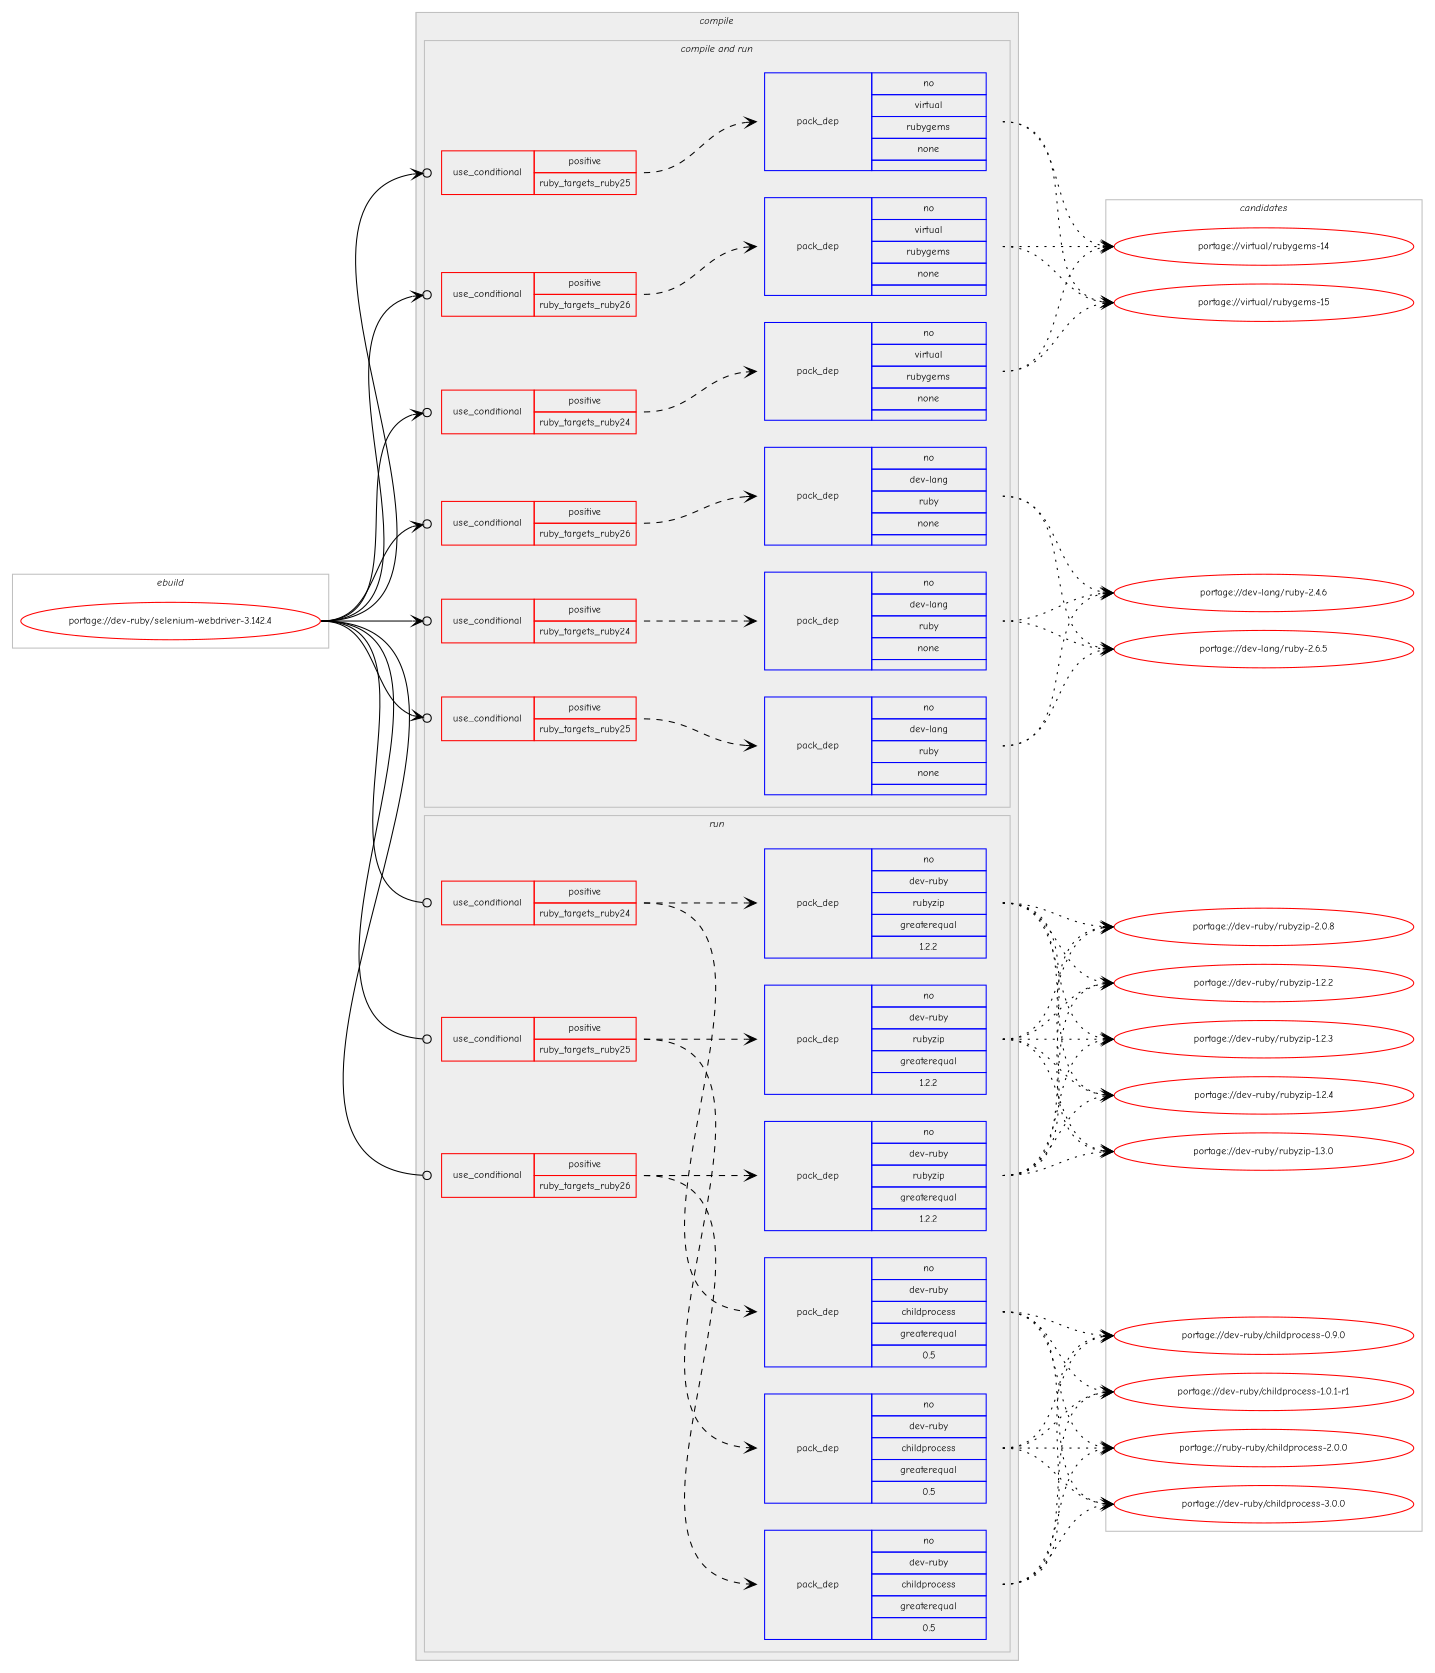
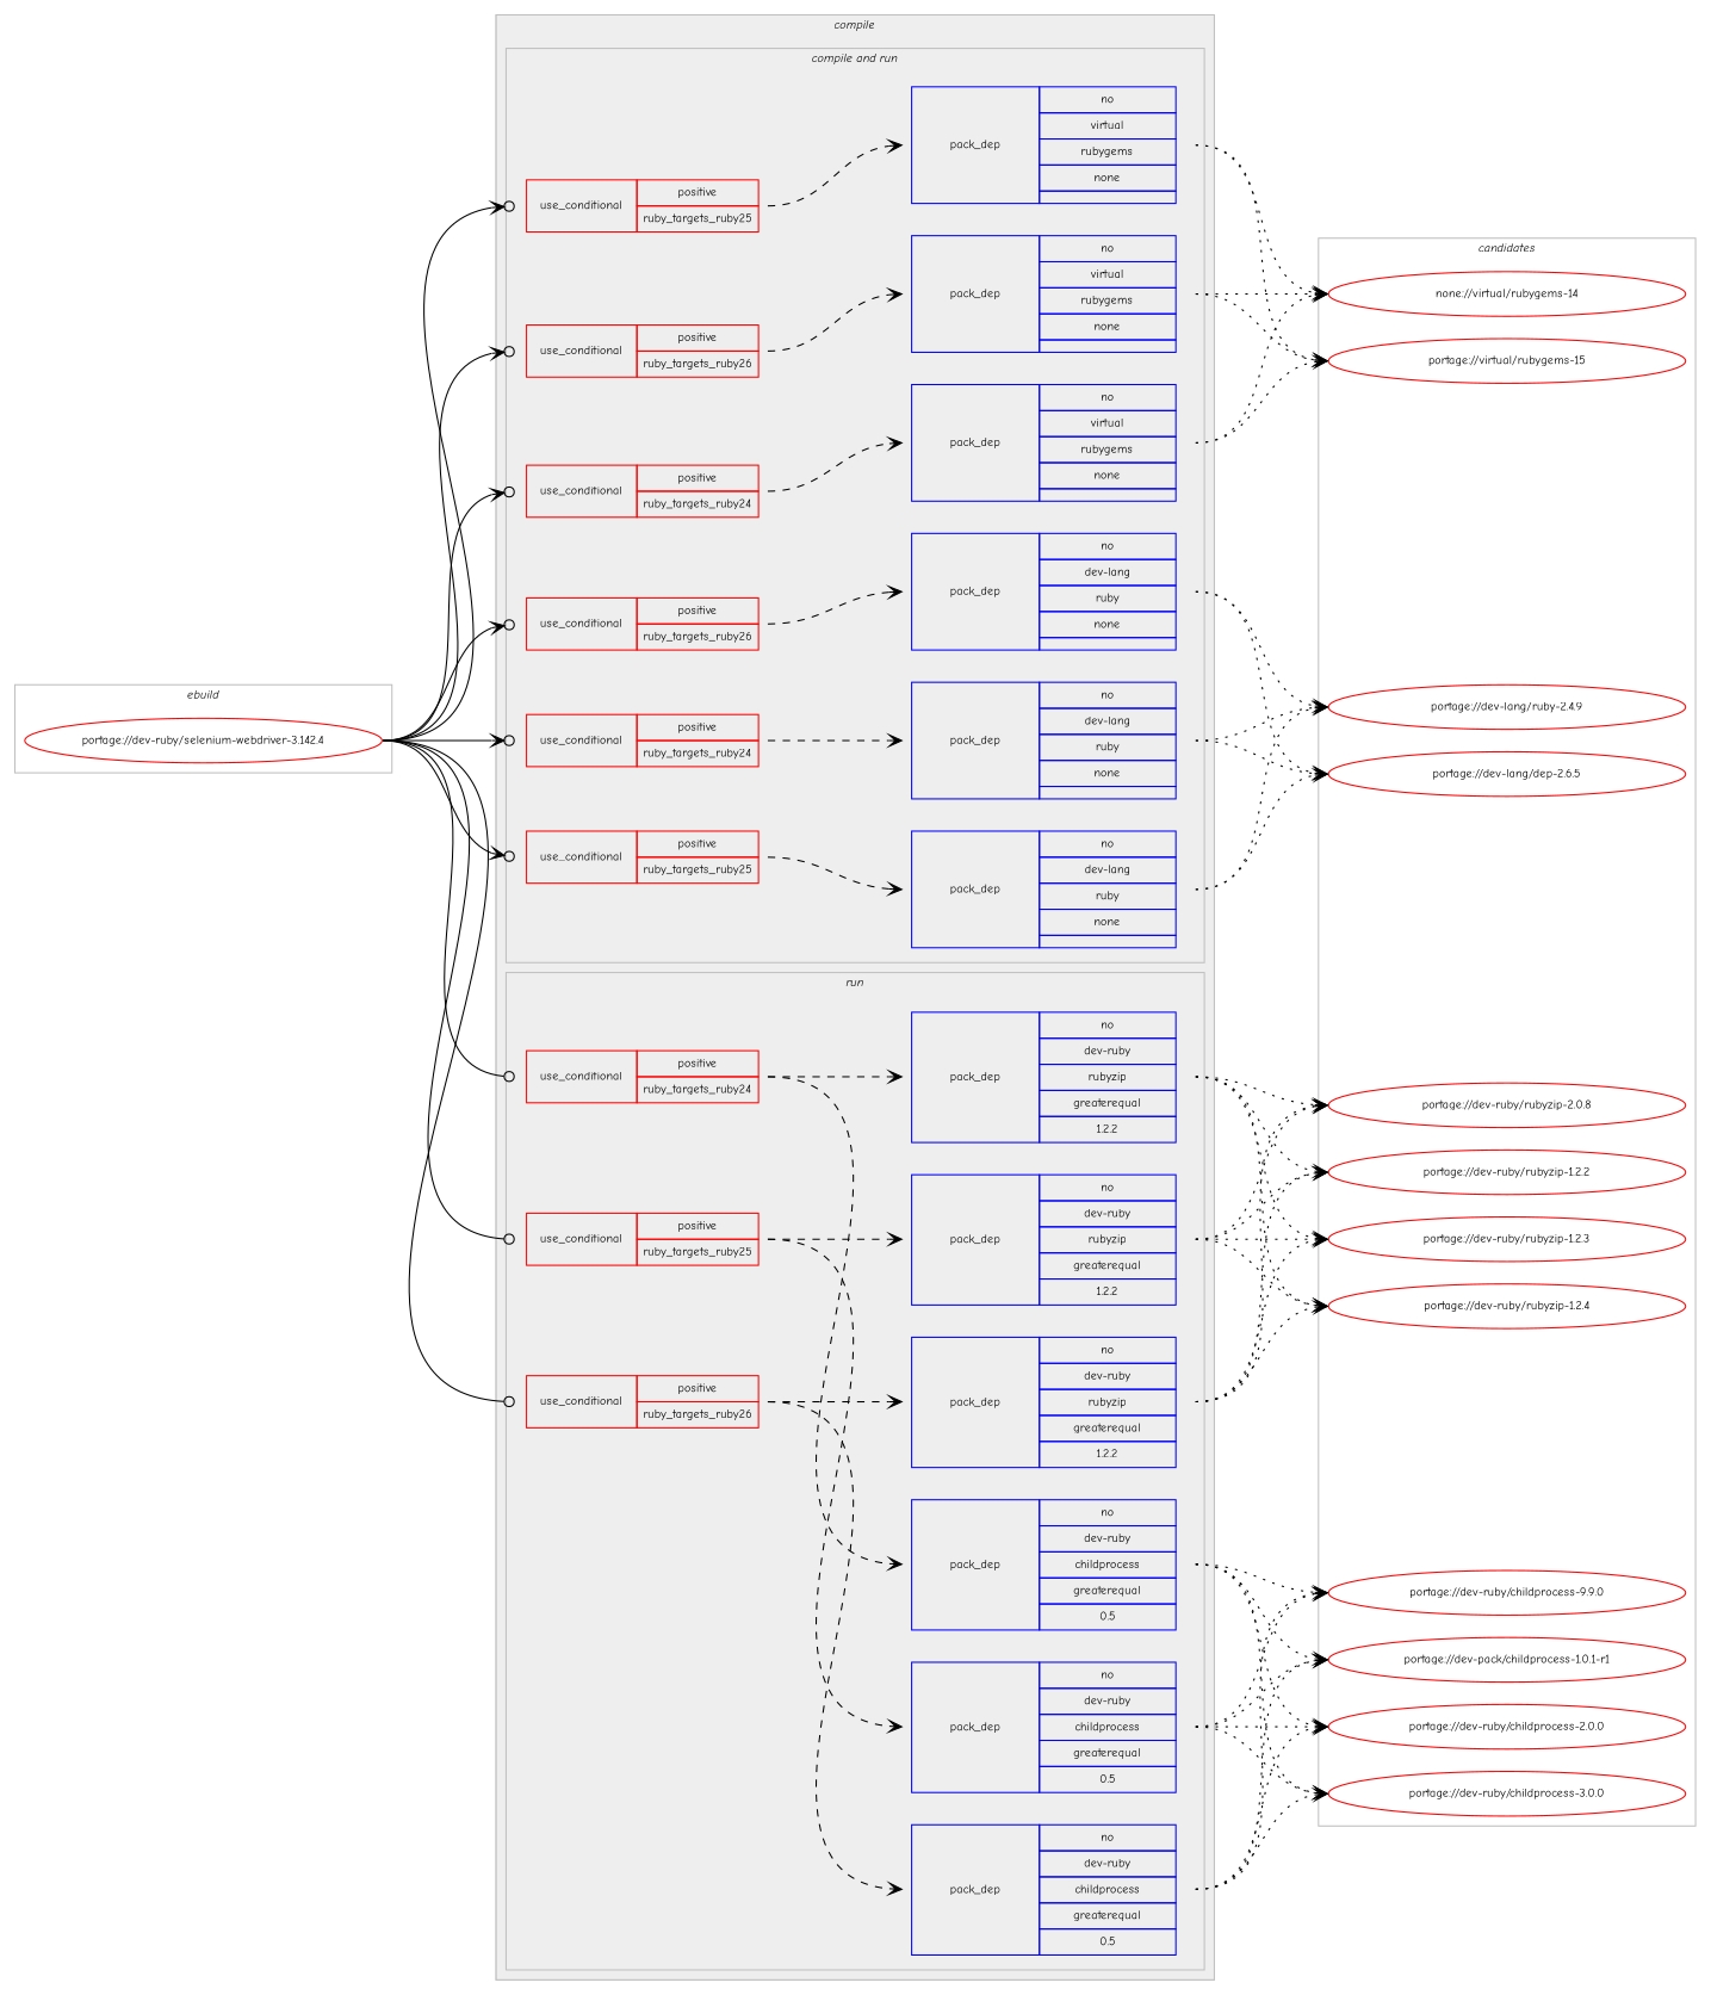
  digraph {
    compound=true
    concentrate=true
    fontname="Comic Neue"
    fontsize=10
    newrank=true
    rankdir=LR
    ranksep=1.5
    node [color=red fontname="Comic Neue" fontsize=10 shape=none]
    edge [arrowhead=vee fontname="Comic Neue" headport=w style=dotted tailport=e weight=100]
    n1 [label="portage://dev-ruby/selenium-webdriver-3.142.4" width=4 shape=""]
    n2 [color=blue label=<<TABLE BORDER="0" CELLBORDER="1" CELLSPACING="0" CELLPADDING="4" WIDTH="220"><TR><TD ROWSPAN="6" CELLPADDING="30">pack_dep</TD></TR><TR><TD WIDTH="110">no</TD></TR><TR><TD>dev-lang</TD></TR><TR><TD>ruby</TD></TR><TR><TD>none</TD></TR><TR><TD></TD></TR></TABLE>>]
    n3 [label=<<TABLE BORDER="0" CELLBORDER="1" CELLSPACING="0" CELLPADDING="4"><TR><TD ROWSPAN="3" CELLPADDING="10">use_conditional</TD></TR><TR><TD>positive</TD></TR><TR><TD>ruby_targets_ruby24</TD></TR></TABLE>>]
    n4 [color=blue label=<<TABLE BORDER="0" CELLBORDER="1" CELLSPACING="0" CELLPADDING="4" WIDTH="220"><TR><TD ROWSPAN="6" CELLPADDING="30">pack_dep</TD></TR><TR><TD WIDTH="110">no</TD></TR><TR><TD>virtual</TD></TR><TR><TD>rubygems</TD></TR><TR><TD>none</TD></TR><TR><TD></TD></TR></TABLE>>]
    n5 [label=<<TABLE BORDER="0" CELLBORDER="1" CELLSPACING="0" CELLPADDING="4"><TR><TD ROWSPAN="3" CELLPADDING="10">use_conditional</TD></TR><TR><TD>positive</TD></TR><TR><TD>ruby_targets_ruby24</TD></TR></TABLE>>]
    n6 [color=blue label=<<TABLE BORDER="0" CELLBORDER="1" CELLSPACING="0" CELLPADDING="4" WIDTH="220"><TR><TD ROWSPAN="6" CELLPADDING="30">pack_dep</TD></TR><TR><TD WIDTH="110">no</TD></TR><TR><TD>dev-lang</TD></TR><TR><TD>ruby</TD></TR><TR><TD>none</TD></TR><TR><TD></TD></TR></TABLE>>]
    n7 [label=<<TABLE BORDER="0" CELLBORDER="1" CELLSPACING="0" CELLPADDING="4"><TR><TD ROWSPAN="3" CELLPADDING="10">use_conditional</TD></TR><TR><TD>positive</TD></TR><TR><TD>ruby_targets_ruby25</TD></TR></TABLE>>]
    n8 [color=blue label=<<TABLE BORDER="0" CELLBORDER="1" CELLSPACING="0" CELLPADDING="4" WIDTH="220"><TR><TD ROWSPAN="6" CELLPADDING="30">pack_dep</TD></TR><TR><TD WIDTH="110">no</TD></TR><TR><TD>virtual</TD></TR><TR><TD>rubygems</TD></TR><TR><TD>none</TD></TR><TR><TD></TD></TR></TABLE>>]
    n9 [label=<<TABLE BORDER="0" CELLBORDER="1" CELLSPACING="0" CELLPADDING="4"><TR><TD ROWSPAN="3" CELLPADDING="10">use_conditional</TD></TR><TR><TD>positive</TD></TR><TR><TD>ruby_targets_ruby25</TD></TR></TABLE>>]
    n10 [color=blue label=<<TABLE BORDER="0" CELLBORDER="1" CELLSPACING="0" CELLPADDING="4" WIDTH="220"><TR><TD ROWSPAN="6" CELLPADDING="30">pack_dep</TD></TR><TR><TD WIDTH="110">no</TD></TR><TR><TD>dev-lang</TD></TR><TR><TD>ruby</TD></TR><TR><TD>none</TD></TR><TR><TD></TD></TR></TABLE>>]
    n11 [label=<<TABLE BORDER="0" CELLBORDER="1" CELLSPACING="0" CELLPADDING="4"><TR><TD ROWSPAN="3" CELLPADDING="10">use_conditional</TD></TR><TR><TD>positive</TD></TR><TR><TD>ruby_targets_ruby26</TD></TR></TABLE>>]
    n12 [color=blue label=<<TABLE BORDER="0" CELLBORDER="1" CELLSPACING="0" CELLPADDING="4" WIDTH="220"><TR><TD ROWSPAN="6" CELLPADDING="30">pack_dep</TD></TR><TR><TD WIDTH="110">no</TD></TR><TR><TD>virtual</TD></TR><TR><TD>rubygems</TD></TR><TR><TD>none</TD></TR><TR><TD></TD></TR></TABLE>>]
    n13 [label=<<TABLE BORDER="0" CELLBORDER="1" CELLSPACING="0" CELLPADDING="4"><TR><TD ROWSPAN="3" CELLPADDING="10">use_conditional</TD></TR><TR><TD>positive</TD></TR><TR><TD>ruby_targets_ruby26</TD></TR></TABLE>>]
    n14 [color=blue label=<<TABLE BORDER="0" CELLBORDER="1" CELLSPACING="0" CELLPADDING="4" WIDTH="220"><TR><TD ROWSPAN="6" CELLPADDING="30">pack_dep</TD></TR><TR><TD WIDTH="110">no</TD></TR><TR><TD>dev-ruby</TD></TR><TR><TD>childprocess</TD></TR><TR><TD>greaterequal</TD></TR><TR><TD>0.5</TD></TR></TABLE>>]
    n15 [color=blue label=<<TABLE BORDER="0" CELLBORDER="1" CELLSPACING="0" CELLPADDING="4" WIDTH="220"><TR><TD ROWSPAN="6" CELLPADDING="30">pack_dep</TD></TR><TR><TD WIDTH="110">no</TD></TR><TR><TD>dev-ruby</TD></TR><TR><TD>rubyzip</TD></TR><TR><TD>greaterequal</TD></TR><TR><TD>1.2.2</TD></TR></TABLE>>]
    n16 [label=<<TABLE BORDER="0" CELLBORDER="1" CELLSPACING="0" CELLPADDING="4"><TR><TD ROWSPAN="3" CELLPADDING="10">use_conditional</TD></TR><TR><TD>positive</TD></TR><TR><TD>ruby_targets_ruby24</TD></TR></TABLE>>]
    n17 [color=blue label=<<TABLE BORDER="0" CELLBORDER="1" CELLSPACING="0" CELLPADDING="4" WIDTH="220"><TR><TD ROWSPAN="6" CELLPADDING="30">pack_dep</TD></TR><TR><TD WIDTH="110">no</TD></TR><TR><TD>dev-ruby</TD></TR><TR><TD>childprocess</TD></TR><TR><TD>greaterequal</TD></TR><TR><TD>0.5</TD></TR></TABLE>>]
    n18 [color=blue label=<<TABLE BORDER="0" CELLBORDER="1" CELLSPACING="0" CELLPADDING="4" WIDTH="220"><TR><TD ROWSPAN="6" CELLPADDING="30">pack_dep</TD></TR><TR><TD WIDTH="110">no</TD></TR><TR><TD>dev-ruby</TD></TR><TR><TD>rubyzip</TD></TR><TR><TD>greaterequal</TD></TR><TR><TD>1.2.2</TD></TR></TABLE>>]
    n19 [label=<<TABLE BORDER="0" CELLBORDER="1" CELLSPACING="0" CELLPADDING="4"><TR><TD ROWSPAN="3" CELLPADDING="10">use_conditional</TD></TR><TR><TD>positive</TD></TR><TR><TD>ruby_targets_ruby25</TD></TR></TABLE>>]
    n20 [color=blue label=<<TABLE BORDER="0" CELLBORDER="1" CELLSPACING="0" CELLPADDING="4" WIDTH="220"><TR><TD ROWSPAN="6" CELLPADDING="30">pack_dep</TD></TR><TR><TD WIDTH="110">no</TD></TR><TR><TD>dev-ruby</TD></TR><TR><TD>childprocess</TD></TR><TR><TD>greaterequal</TD></TR><TR><TD>0.5</TD></TR></TABLE>>]
    n21 [color=blue label=<<TABLE BORDER="0" CELLBORDER="1" CELLSPACING="0" CELLPADDING="4" WIDTH="220"><TR><TD ROWSPAN="6" CELLPADDING="30">pack_dep</TD></TR><TR><TD WIDTH="110">no</TD></TR><TR><TD>dev-ruby</TD></TR><TR><TD>rubyzip</TD></TR><TR><TD>greaterequal</TD></TR><TR><TD>1.2.2</TD></TR></TABLE>>]
    n22 [label=<<TABLE BORDER="0" CELLBORDER="1" CELLSPACING="0" CELLPADDING="4"><TR><TD ROWSPAN="3" CELLPADDING="10">use_conditional</TD></TR><TR><TD>positive</TD></TR><TR><TD>ruby_targets_ruby26</TD></TR></TABLE>>]
-   n23 [label="portage://dev-lang/ruby-2.4.6" width=4 shape=""]
-   n24 [label="portage://dev-lang/ruby-2.6.5" width=4 shape=""]
-   n25 [label="portage://virtual/rubygems-14" width=4 shape=""]
+   n23 [label="portage://dev-lang/ruby-2.4.9" width=4 shape=""]
+   n24 [label="portage://dev-lang/dep-2.6.5" width=4 shape=""]
+   n25 [label="none://virtual/rubygems-14" width=4 shape=""]
    n26 [label="portage://virtual/rubygems-15" width=4 shape=""]
-   n27 [label="portage://dev-ruby/childprocess-0.9.0" width=4 shape=""]
-   n28 [label="portage://dev-ruby/childprocess-1.0.1-r1" width=4 shape=""]
-   n29 [label="portage://ruby-ruby/childprocess-2.0.0" width=4 shape=""]
+   n27 [label="portage://dev-ruby/childprocess-9.9.0" width=4 shape=""]
+   n28 [label="portage://dev-pack/childprocess-1.0.1-r1" width=4 shape=""]
+   n29 [label="portage://dev-ruby/childprocess-2.0.0" width=4 shape=""]
    n30 [label="portage://dev-ruby/childprocess-3.0.0" width=4 shape=""]
    n31 [label="portage://dev-ruby/rubyzip-1.2.2" width=4 shape=""]
    n32 [label="portage://dev-ruby/rubyzip-1.2.3" width=4 shape=""]
    n33 [label="portage://dev-ruby/rubyzip-1.2.4" width=4 shape=""]
-   n34 [label="portage://dev-ruby/rubyzip-1.3.0" width=4 shape=""]
    n35 [label="portage://dev-ruby/rubyzip-2.0.8" width=4 shape=""]
    subgraph cluster_1 {
      color=gray
      label=<<i>ebuild</i>>
      rank=same
      n1
    }
    subgraph cluster_2 {
      color=gray
      label=<<i>dependencies</i>>
      subgraph cluster_3 {
        color=gray
        fillcolor="#eeeeee"
        label=<<i>compile</i>>
        style=filled
      }
      subgraph cluster_4 {
        color=gray
        fillcolor="#eeeeee"
        label=<<i>compile and run</i>>
        style=filled
        subgraph sub_5 {
          color=gray
          fillcolor="#eeeeee"
          label=<<i>compile and run</i>>
          style=filled
          n3
          subgraph sub_6 {
            color=gray
            fillcolor="#eeeeee"
            label=<<i>compile and run</i>>
            style=filled
            n2
          }
        }
        subgraph sub_7 {
          color=gray
          fillcolor="#eeeeee"
          label=<<i>compile and run</i>>
          style=filled
          n5
          subgraph sub_8 {
            color=gray
            fillcolor="#eeeeee"
            label=<<i>compile and run</i>>
            style=filled
            n4
          }
        }
        subgraph sub_9 {
          color=gray
          fillcolor="#eeeeee"
          label=<<i>compile and run</i>>
          style=filled
          n7
          subgraph sub_10 {
            color=gray
            fillcolor="#eeeeee"
            label=<<i>compile and run</i>>
            style=filled
            n6
          }
        }
        subgraph sub_11 {
          color=gray
          fillcolor="#eeeeee"
          label=<<i>compile and run</i>>
          style=filled
          n9
          subgraph sub_12 {
            color=gray
            fillcolor="#eeeeee"
            label=<<i>compile and run</i>>
            style=filled
            n8
          }
        }
        subgraph sub_13 {
          color=gray
          fillcolor="#eeeeee"
          label=<<i>compile and run</i>>
          style=filled
          n11
          subgraph sub_14 {
            color=gray
            fillcolor="#eeeeee"
            label=<<i>compile and run</i>>
            style=filled
            n10
          }
        }
        subgraph sub_15 {
          color=gray
          fillcolor="#eeeeee"
          label=<<i>compile and run</i>>
          style=filled
          n13
          subgraph sub_16 {
            color=gray
            fillcolor="#eeeeee"
            label=<<i>compile and run</i>>
            style=filled
            n12
          }
        }
      }
      subgraph cluster_17 {
        color=gray
        fillcolor="#eeeeee"
        label=<<i>run</i>>
        style=filled
        subgraph sub_18 {
          color=gray
          fillcolor="#eeeeee"
          label=<<i>run</i>>
          style=filled
          n16
          subgraph sub_19 {
            color=gray
            fillcolor="#eeeeee"
            label=<<i>run</i>>
            style=filled
            n14
          }
          subgraph sub_20 {
            color=gray
            fillcolor="#eeeeee"
            label=<<i>run</i>>
            style=filled
            n15
          }
        }
        subgraph sub_21 {
          color=gray
          fillcolor="#eeeeee"
          label=<<i>run</i>>
          style=filled
          n19
          subgraph sub_22 {
            color=gray
            fillcolor="#eeeeee"
            label=<<i>run</i>>
            style=filled
            n17
          }
          subgraph sub_23 {
            color=gray
            fillcolor="#eeeeee"
            label=<<i>run</i>>
            style=filled
            n18
          }
        }
        subgraph sub_24 {
          color=gray
          fillcolor="#eeeeee"
          label=<<i>run</i>>
          style=filled
          n22
          subgraph sub_25 {
            color=gray
            fillcolor="#eeeeee"
            label=<<i>run</i>>
            style=filled
            n20
          }
          subgraph sub_26 {
            color=gray
            fillcolor="#eeeeee"
            label=<<i>run</i>>
            style=filled
            n21
          }
        }
      }
    }
    subgraph cluster_27 {
      color=gray
      label=<<i>candidates</i>>
      rank=same
      subgraph sub_28 {
        color=black
        label=<<i>candidates</i>>
        nodesep=1
        rank=same
        n23
        n24
      }
      subgraph sub_29 {
        color=black
        label=<<i>candidates</i>>
        nodesep=1
        rank=same
        n25
        n26
      }
      subgraph sub_30 {
        color=black
        label=<<i>candidates</i>>
        nodesep=1
        rank=same
        n23
        n24
      }
      subgraph sub_31 {
        color=black
        label=<<i>candidates</i>>
        nodesep=1
        rank=same
        n25
        n26
      }
      subgraph sub_32 {
        color=black
        label=<<i>candidates</i>>
        nodesep=1
        rank=same
        n23
        n24
      }
      subgraph sub_33 {
        color=black
        label=<<i>candidates</i>>
        nodesep=1
        rank=same
        n25
        n26
      }
      subgraph sub_34 {
        color=black
        label=<<i>candidates</i>>
        nodesep=1
        rank=same
        n27
        n28
        n29
        n30
      }
      subgraph sub_35 {
        color=black
        label=<<i>candidates</i>>
        nodesep=1
        rank=same
        n31
        n32
        n33
-       n34
        n35
      }
      subgraph sub_36 {
        color=black
        label=<<i>candidates</i>>
        nodesep=1
        rank=same
        n27
        n28
        n29
        n30
      }
      subgraph sub_37 {
        color=black
        label=<<i>candidates</i>>
        nodesep=1
        rank=same
        n31
        n32
        n33
-       n34
        n35
      }
      subgraph sub_38 {
        color=black
        label=<<i>candidates</i>>
        nodesep=1
        rank=same
        n27
        n28
        n29
        n30
      }
      subgraph sub_39 {
        color=black
        label=<<i>candidates</i>>
        nodesep=1
        rank=same
        n31
        n32
        n33
-       n34
        n35
      }
    }
    n1 -> n3 [arrowhead=odotvee style=solid weight=20]
    n1 -> n5 [arrowhead=odotvee style=solid weight=20]
    n1 -> n7 [arrowhead=odotvee style=solid weight=20]
    n1 -> n9 [arrowhead=odotvee style=solid weight=20]
    n1 -> n11 [arrowhead=odotvee style=solid weight=20]
    n1 -> n13 [arrowhead=odotvee style=solid weight=20]
    n1 -> n16 [arrowhead=odot style=solid weight=20]
    n1 -> n19 [arrowhead=odot style=solid weight=20]
    n1 -> n22 [arrowhead=odot style=solid weight=20]
    n2 -> n23
    n2 -> n24
    n3 -> n2 [style=dashed weight=20]
    n4 -> n25
    n4 -> n26
    n5 -> n4 [style=dashed weight=20]
    n6 -> n23
    n6 -> n24
    n7 -> n6 [style=dashed weight=20]
    n8 -> n25
    n8 -> n26
    n9 -> n8 [style=dashed weight=20]
    n10 -> n23
    n10 -> n24
    n11 -> n10 [style=dashed weight=20]
    n12 -> n25
    n12 -> n26
    n13 -> n12 [style=dashed weight=20]
    n14 -> n27
    n14 -> n28
    n14 -> n29
    n14 -> n30
    n15 -> n31
    n15 -> n32
    n15 -> n33
-   n15 -> n34
    n15 -> n35
    n16 -> n14 [style=dashed weight=20]
    n16 -> n15 [style=dashed weight=20]
    n17 -> n27
    n17 -> n28
    n17 -> n29
    n17 -> n30
    n18 -> n31
    n18 -> n32
    n18 -> n33
-   n18 -> n34
    n18 -> n35
    n19 -> n17 [style=dashed weight=20]
    n19 -> n18 [style=dashed weight=20]
    n20 -> n27
    n20 -> n28
    n20 -> n29
    n20 -> n30
    n21 -> n31
    n21 -> n32
    n21 -> n33
-   n21 -> n34
    n21 -> n35
    n22 -> n20 [style=dashed weight=20]
    n22 -> n21 [style=dashed weight=20]
  }
